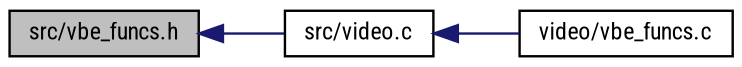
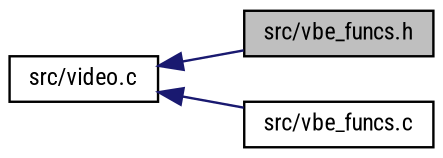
  digraph {
    fontname="Roboto Condensed"
    rankdir=LR
    node [color=black fillcolor=white fontname="Roboto Condensed" fontsize=10 shape=record style=filled]
    edge [color=midnightblue dir=back fontname="Roboto Condensed" fontsize=10 labelfontname=Helvetica labelfontsize=10 style=solid]
    n1 [fillcolor=grey75 fontcolor=black height=0.2 label="src/vbe_funcs.h" width=0.4]
    n2 [height=0.2 label="src/video.c" width=0.4]
-   n3 [height=0.2 label="video/vbe_funcs.c" width=0.4]
-   n1 -> n2
+   n3 [height=0.2 label="src/vbe_funcs.c" width=0.4]
+   n2 -> n1
    n2 -> n3
  }
